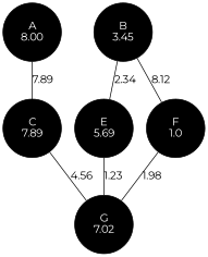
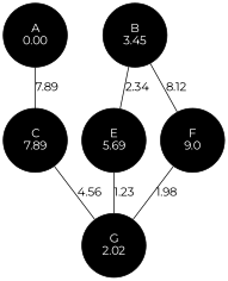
  strict graph {
    fontname=Montserrat
    node [fillcolor=black fontcolor=white fontname=Montserrat style=filled]
    edge [fontname=Montserrat]
-   n1 [distance=0.00 height=1.1 label="A\n8.00" width=1.1]
+   n1 [distance=0.00 height=1.1 label="A\n0.00" width=1.1]
    n2 [distance=7.89 height=1.1 label="C\n7.89" width=1.1]
    n3 [distance=3.45 height=1.1 label="B\n3.45" width=1.1]
    n4 [distance=5.79 height=1.1 label="E\n5.69" width=1.1]
-   n5 [distance=9.0 height=1.1 label="F\n1.0" width=1.1]
-   n6 [distance=7.02 height=1.1 label="G\n7.02" width=1.1]
+   n5 [distance=9.0 height=1.1 label="F\n9.0" width=1.1]
+   n6 [distance=7.02 height=1.1 label="G\n2.02" width=1.1]
    n1 -- n2 [label=7.89]
    n2 -- n6 [label=4.56]
    n3 -- n4 [label=2.34]
    n3 -- n5 [label=8.12]
    n4 -- n6 [label=1.23]
    n5 -- n6 [label=1.98]
  }
